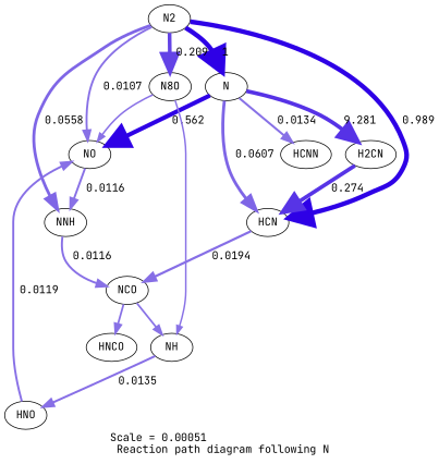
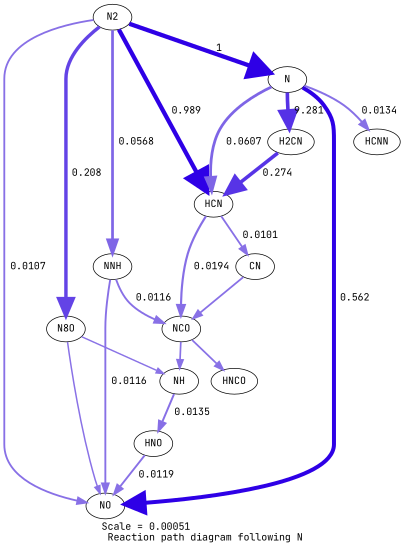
  digraph {
    fontname="JetBrains Mono"
    label="Scale = 0.00051\l Reaction path diagram following N"
    node [fontname="JetBrains Mono"]
    edge [arrowsize=3 color="0.7, 0.512, 0.9" fontname="JetBrains Mono" style="setlinewidth(2.64)"]
    n1 [label=N2]
    n2 [label=N]
    n3 [label=NO]
    n4 [label=HCN]
    n5 [label=N8O]
    n6 [label=NNH]
    n7 [label=HCNN]
    n8 [label=H2CN]
    n9 [label=NCO]
+   n10 [label=CN]
    n11 [label=NH]
    n12 [label=HNCO]
    n13 [label=HNO]
    n1 -> n2 [color="0.7, 1.5, 0.9" label=" 1" style="setlinewidth(6)"]
    n1 -> n3 [arrowsize=1.29 color="0.7, 0.511, 0.9" label=" 0.0107" style="setlinewidth(2.57)"]
    n1 -> n4 [color="0.7, 1.49, 0.9" label=" 0.989" style="setlinewidth(5.99)"]
-   n1 -> n5 [arrowsize=2.41 color="0.7, 0.708, 0.9" label=" 0.209" style="setlinewidth(4.81)"]
-   n1 -> n6 [arrowsize=1.91 color="0.7, 0.556, 0.9" label=" 0.0558" style="setlinewidth(3.82)"]
+   n1 -> n5 [arrowsize=2.41 color="0.7, 0.708, 0.9" label=" 0.208" style="setlinewidth(4.81)"]
+   n1 -> n6 [arrowsize=1.91 color="0.7, 0.556, 0.9" label=" 0.0568" style="setlinewidth(3.82)"]
    n2 -> n3 [arrowsize=2.78 color="0.7, 1.06, 0.9" label=" 0.562" style="setlinewidth(5.57)"]
    n2 -> n4 [arrowsize=1.94 color="0.7, 0.561, 0.9" label=" 0.0607" style="setlinewidth(3.89)"]
    n2 -> n7 [arrowsize=1.37 color="0.7, 0.513, 0.9" label=" 0.0134" style="setlinewidth(2.74)"]
    n2 -> n8 [arrowsize=2.52 color="0.7, 0.781, 0.9" label=" 9.281" style="setlinewidth(5.04)"]
    n4 -> n9 [arrowsize=1.51 color="0.7, 0.519, 0.9" label=" 0.0194" style="setlinewidth(3.02)"]
+   n4 -> n10 [arrowsize=1.27 color="0.7, 0.51, 0.9" label=" 0.0101" style="setlinewidth(2.53)"]
    n5 -> n3 [arrowsize=1.04 color="0.7, 0.506, 0.9" style="setlinewidth(2.08)"]
    n5 -> n11 [arrowsize=1 color="0.7, 0.505, 0.9" style="setlinewidth(2.01)"]
-   n3 -> n6 [arrowsize=1.32 label=" 0.0116"]
+   n6 -> n3 [arrowsize=1.32 label=" 0.0116"]
    n6 -> n9 [arrowsize=1.32 label=" 0.0116"]
    n8 -> n4 [arrowsize=2.51 color="0.7, 0.774, 0.9" label=" 0.274" style="setlinewidth(5.02)"]
    n9 -> n11 [arrowsize=1.19 color="0.7, 0.508, 0.9" style="setlinewidth(2.37)"]
    n9 -> n12 [arrowsize=1.21 color="0.7, 0.509, 0.9" style="setlinewidth(2.43)"]
+   n10 -> n9 [arrowsize=1.24 color="0.7, 0.51, 0.9" style="setlinewidth(2.49)"]
    n11 -> n13 [arrowsize=1.38 color="0.7, 0.514, 0.9" label=" 0.0135" style="setlinewidth(2.75)"]
    n13 -> n3 [arrowsize=1.33 label=" 0.0119" style="setlinewidth(2.65)"]
  }
